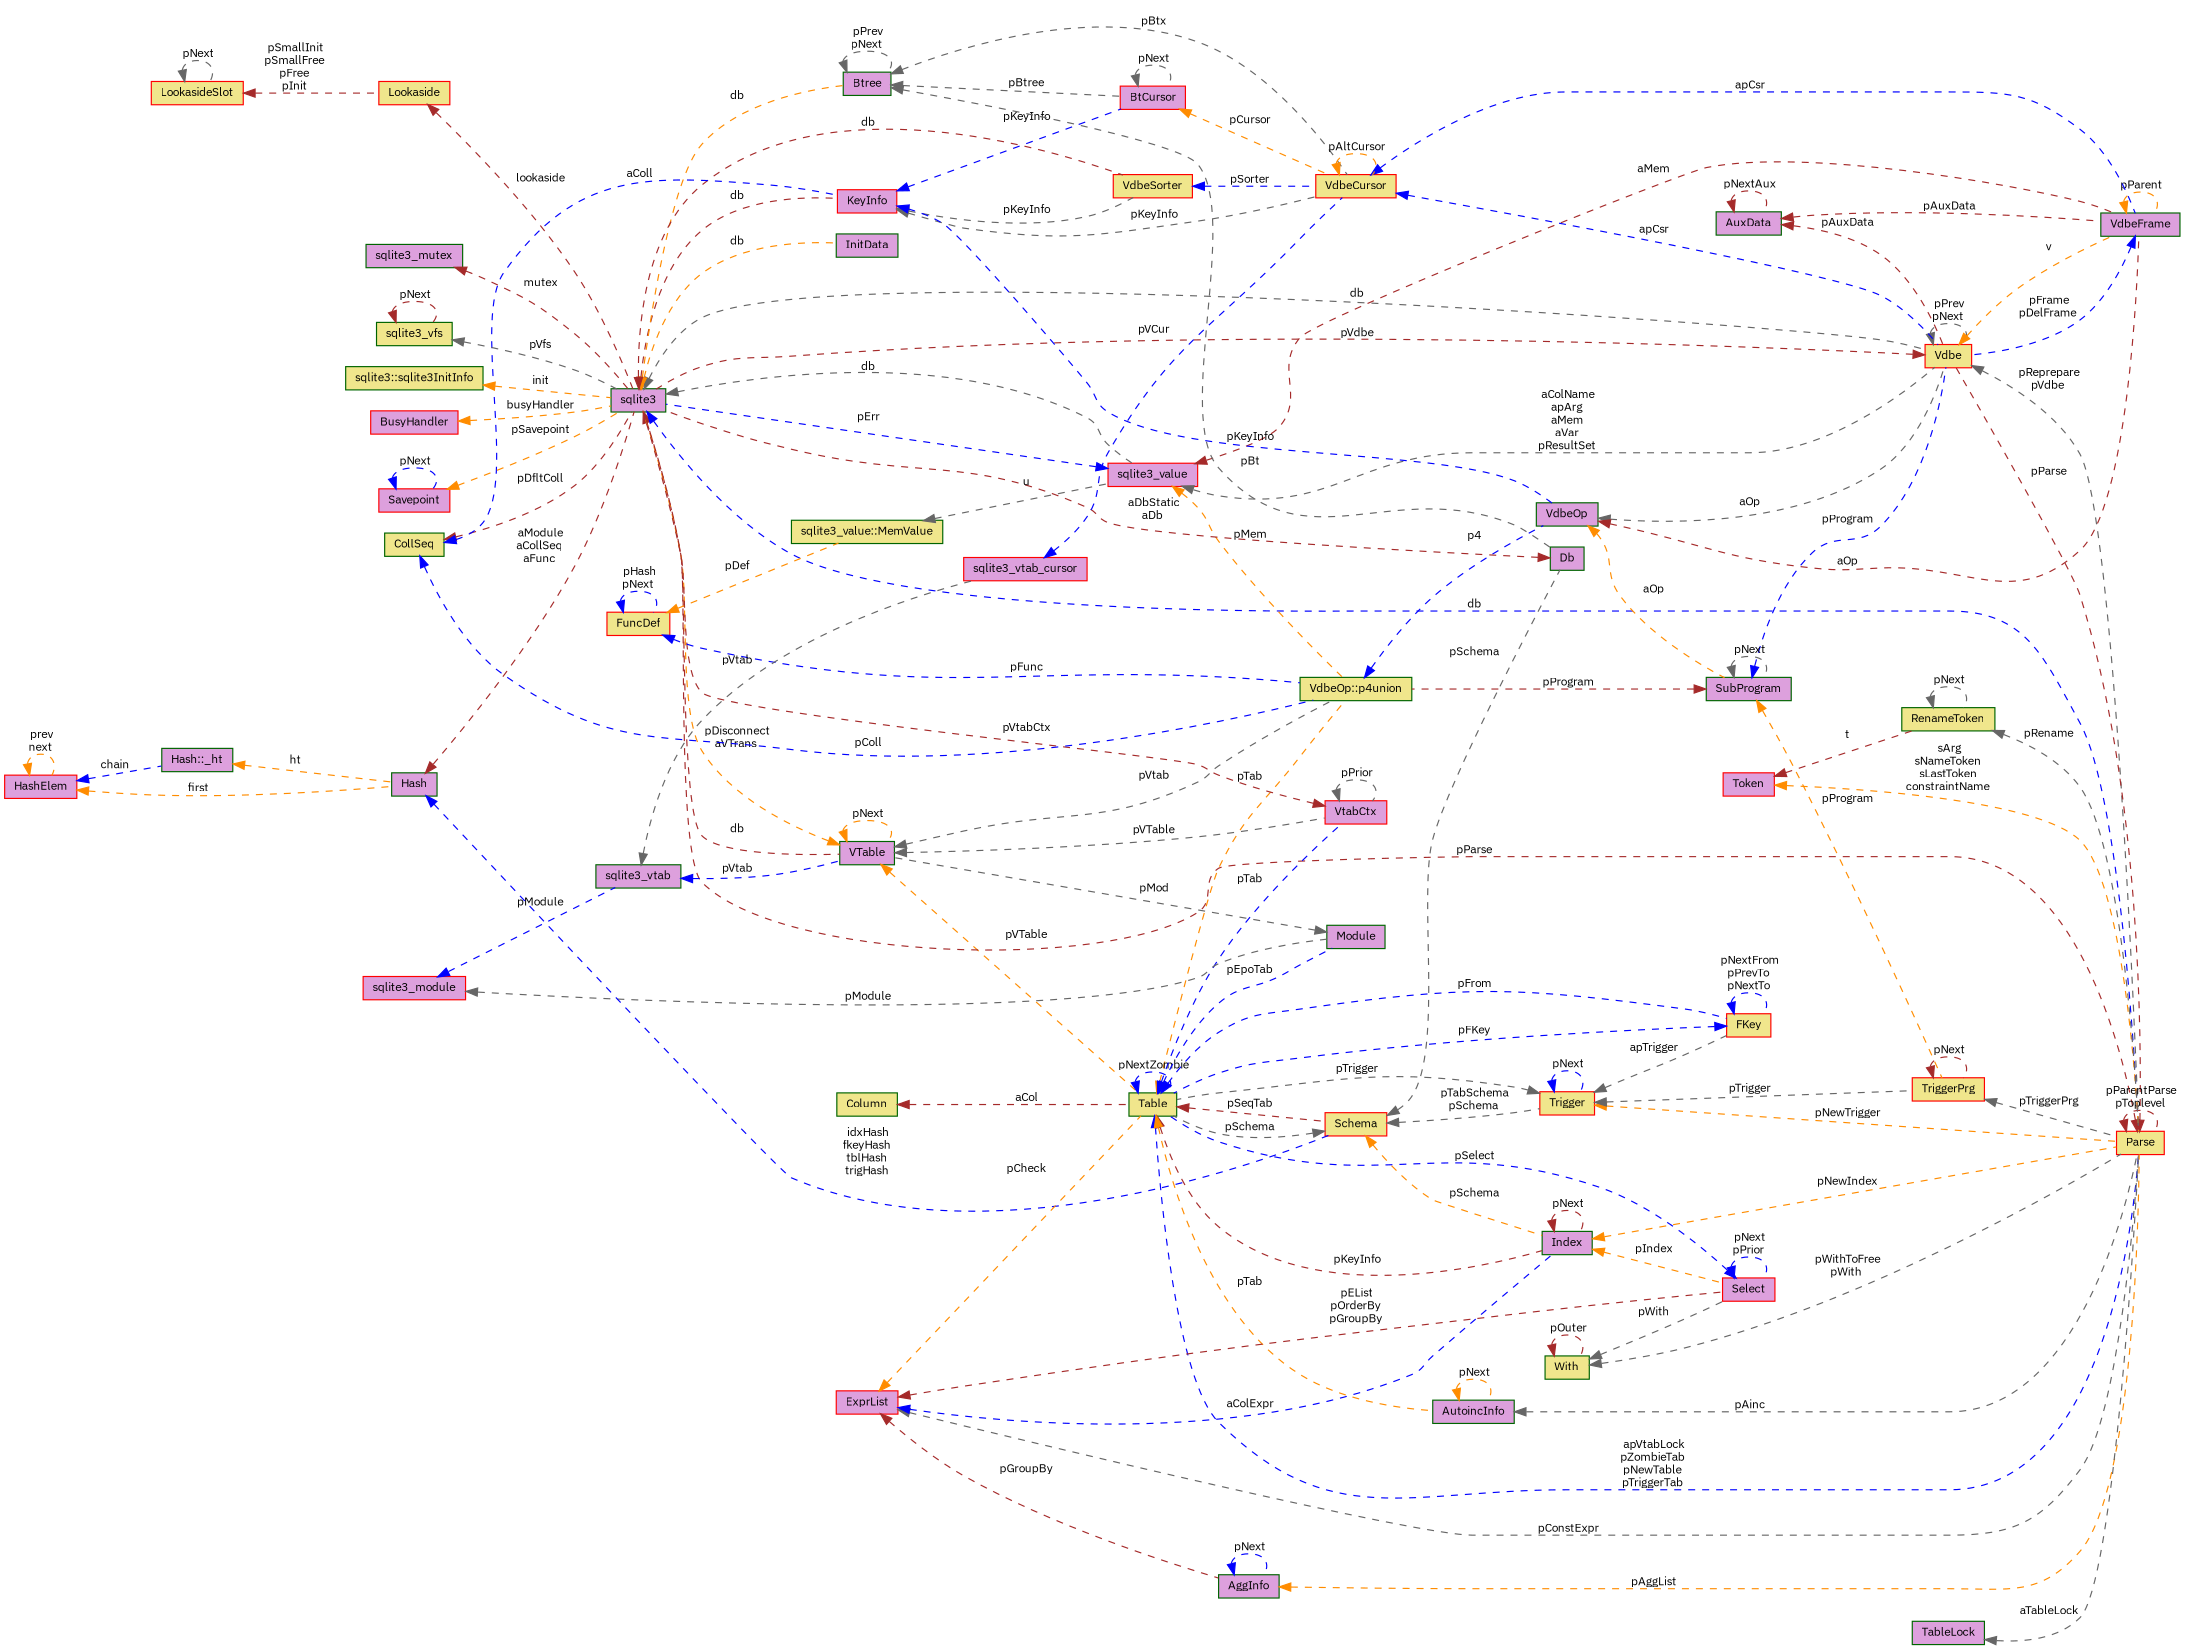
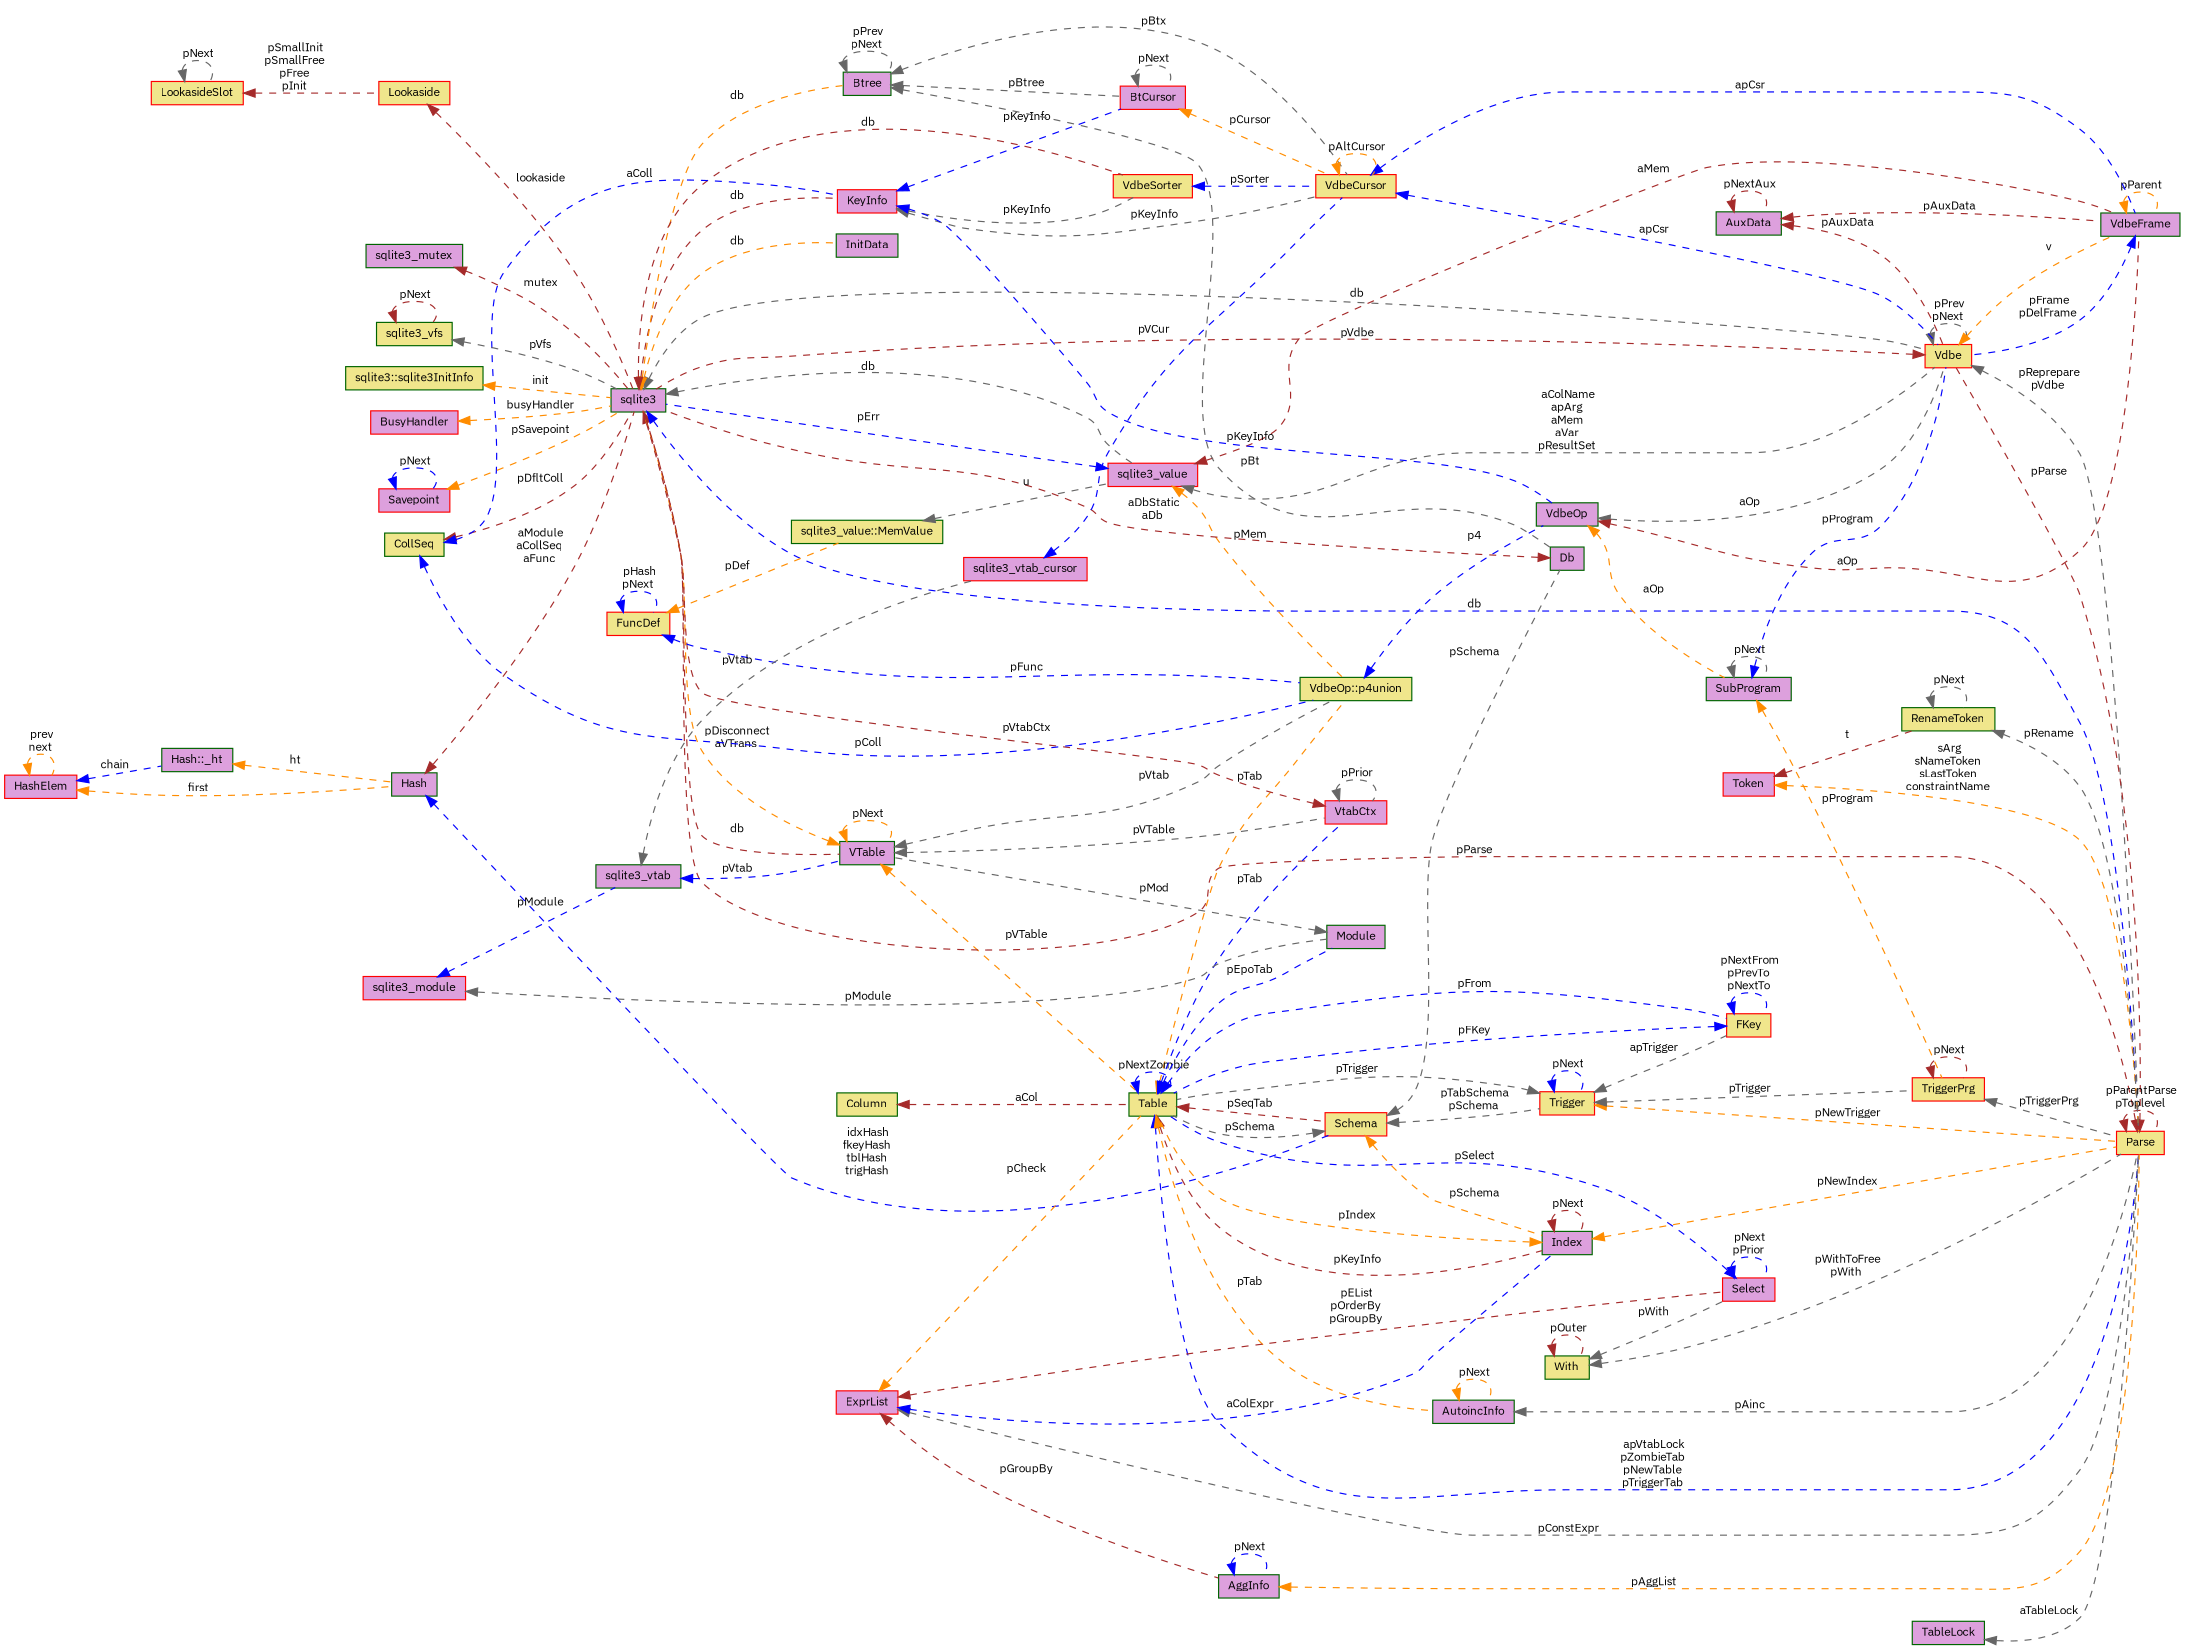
  digraph {
    fontname="IBM Plex Sans"
    rankdir=LR
    node [color=darkgreen fillcolor=plum fontname="IBM Plex Sans" fontsize=10 shape=record style=filled]
    edge [color=gray40 dir=back fontname="IBM Plex Sans" fontsize=10 labelfontname=Helvetica labelfontsize=10 style=dashed]
    n1 [fontcolor=black height=0.2 label=InitData width=0.4]
    n2 [height=0.2 label=sqlite3 width=0.4]
    n3 [color=red fillcolor=khaki height=0.2 label=Vdbe width=0.4]
    n4 [color=red height=0.2 label=sqlite3_value width=0.4]
    n5 [color=red height=0.2 label=KeyInfo width=0.4]
    n6 [height=0.2 label=Btree width=0.4]
    n7 [color=red fillcolor=khaki height=0.2 label=VdbeSorter width=0.4]
    n8 [height=0.2 label=VTable width=0.4]
    n9 [color=red fillcolor=khaki height=0.2 label=Parse width=0.4]
    n10 [height=0.2 label=VdbeFrame width=0.4]
    n11 [fillcolor=khaki height=0.2 label="VdbeOp::p4union" width=0.4]
    n12 [color=red fillcolor=khaki height=0.2 label=VdbeCursor width=0.4]
    n13 [color=red height=0.2 label=BtCursor width=0.4]
    n14 [height=0.2 label=VdbeOp width=0.4]
    n15 [height=0.2 label=Db width=0.4]
    n16 [fillcolor=khaki height=0.2 label=Table width=0.4]
    n17 [color=red height=0.2 label=VtabCtx width=0.4]
    n18 [fillcolor=khaki height=0.2 label="sqlite3_value::MemValue" width=0.4]
    n19 [color=red fillcolor=khaki height=0.2 label=FuncDef width=0.4]
    n20 [height=0.2 label=AuxData width=0.4]
    n21 [fillcolor=khaki height=0.2 label=CollSeq width=0.4]
    n22 [color=red height=0.2 label=sqlite3_vtab_cursor width=0.4]
    n23 [height=0.2 label=sqlite3_vtab width=0.4]
    n24 [color=red height=0.2 label=sqlite3_module width=0.4]
    n25 [height=0.2 label=Module width=0.4]
    n26 [height=0.2 label=SubProgram width=0.4]
    n27 [color=red fillcolor=khaki height=0.2 label=TriggerPrg width=0.4]
    n28 [color=red fillcolor=khaki height=0.2 label=Schema width=0.4]
    n29 [color=red fillcolor=khaki height=0.2 label=FKey width=0.4]
    n30 [height=0.2 label=Index width=0.4]
    n31 [height=0.2 label=AutoincInfo width=0.4]
    n32 [color=red fillcolor=khaki height=0.2 label=Trigger width=0.4]
    n33 [height=0.2 label=Hash width=0.4]
    n34 [height=0.2 label="Hash::_ht" width=0.4]
    n35 [color=red height=0.2 label=HashElem width=0.4]
    n36 [fillcolor=khaki height=0.2 label=Column width=0.4]
    n37 [color=red height=0.2 label=Select width=0.4]
    n38 [fillcolor=khaki height=0.2 label=With width=0.4]
    n39 [color=red height=0.2 label=ExprList width=0.4]
    n40 [height=0.2 label=AggInfo width=0.4]
    n41 [height=0.2 label=TableLock width=0.4]
    n42 [color=red height=0.2 label=Token width=0.4]
    n43 [fillcolor=khaki height=0.2 label=RenameToken width=0.4]
    n44 [color=red height=0.2 label=Savepoint width=0.4]
    n45 [color=red fillcolor=khaki height=0.2 label=Lookaside width=0.4]
    n46 [color=red fillcolor=khaki height=0.2 label=LookasideSlot width=0.4]
    n47 [height=0.2 label=sqlite3_mutex width=0.4]
    n48 [fillcolor=khaki height=0.2 label=sqlite3_vfs width=0.4]
    n49 [fillcolor=khaki height=0.2 label="sqlite3::sqlite3InitInfo" width=0.4]
    n50 [color=red height=0.2 label=BusyHandler width=0.4]
    n2 -> n1 [color=darkorange label=" db"]
    n2 -> n3 [label=" db"]
    n2 -> n4 [label=" db"]
    n2 -> n5 [color=brown label=" db"]
    n2 -> n6 [color=darkorange label=" db"]
    n2 -> n7 [color=brown label=" db"]
    n2 -> n8 [color=brown label=" db"]
    n2 -> n9 [color=blue label=" db"]
    n3 -> n2 [color=brown label=" pVdbe"]
    n3 -> n3 [label=" pPrev\npNext"]
    n3 -> n9 [label=" pReprepare\npVdbe"]
    n3 -> n10 [color=darkorange label=" v"]
    n4 -> n2 [color=blue label=" pErr"]
    n4 -> n3 [label=" aColName\napArg\naMem\naVar\npResultSet"]
    n4 -> n10 [color=brown label=" aMem"]
    n4 -> n11 [color=darkorange label=" pMem"]
    n5 -> n7 [label=" pKeyInfo"]
    n5 -> n12 [label=" pKeyInfo"]
    n5 -> n13 [color=blue label=" pKeyInfo"]
    n5 -> n14 [color=blue label=" pKeyInfo"]
    n6 -> n6 [label=" pPrev\npNext"]
    n6 -> n12 [label=" pBtx"]
    n6 -> n13 [label=" pBtree"]
    n6 -> n15 [label=" pBt"]
    n7 -> n12 [color=blue label=" pSorter"]
    n8 -> n2 [color=darkorange label=" pDisconnect\naVTrans"]
    n8 -> n8 [color=darkorange label=" pNext"]
    n8 -> n11 [label=" pVtab"]
    n8 -> n16 [color=darkorange label=" pVTable"]
    n8 -> n17 [label=" pVTable"]
    n9 -> n2 [color=brown label=" pParse"]
    n9 -> n3 [color=brown label=" pParse"]
    n9 -> n9 [color=brown label=" pParentParse\npToplevel"]
    n10 -> n3 [color=blue label=" pFrame\npDelFrame"]
    n10 -> n10 [color=darkorange label=" pParent"]
    n11 -> n14 [color=blue label=" p4"]
    n12 -> n3 [color=blue label=" apCsr"]
    n12 -> n10 [color=blue label=" apCsr"]
    n12 -> n12 [color=darkorange label=" pAltCursor"]
    n13 -> n12 [color=darkorange label=" pCursor"]
    n13 -> n13 [label=" pNext"]
    n14 -> n3 [label=" aOp"]
    n14 -> n10 [color=brown label=" aOp"]
    n14 -> n26 [color=darkorange label=" aOp"]
    n15 -> n2 [color=brown label=" aDbStatic\naDb"]
    n16 -> n9 [color=blue label=" apVtabLock\npZombieTab\npNewTable\npTriggerTab"]
    n16 -> n11 [color=darkorange label=" pTab"]
    n16 -> n16 [color=blue label=" pNextZombie"]
    n16 -> n17 [color=blue label=" pTab"]
    n16 -> n25 [color=blue label=" pEpoTab"]
    n16 -> n28 [color=brown label=" pSeqTab"]
    n16 -> n29 [color=blue label=" pFrom"]
    n16 -> n30 [color=brown label=" pKeyInfo"]
    n16 -> n31 [color=darkorange label=" pTab"]
    n17 -> n2 [color=brown label=" pVtabCtx"]
    n17 -> n17 [label=" pPrior"]
    n18 -> n4 [label=" u"]
    n19 -> n11 [color=blue label=" pFunc"]
    n19 -> n18 [color=darkorange label=" pDef"]
    n19 -> n19 [color=blue label=" pHash\npNext"]
    n20 -> n3 [color=brown label=" pAuxData"]
    n20 -> n10 [color=brown label=" pAuxData"]
    n20 -> n20 [color=brown label=" pNextAux"]
    n21 -> n2 [color=brown label=" pDfltColl"]
    n21 -> n5 [color=blue label=" aColl"]
    n21 -> n11 [color=blue label=" pColl"]
    n22 -> n12 [color=blue label=" pVCur"]
    n23 -> n8 [color=blue label=" pVtab"]
    n23 -> n22 [label=" pVtab"]
    n24 -> n23 [color=blue label=" pModule"]
    n24 -> n25 [label=" pModule"]
    n25 -> n8 [label=" pMod"]
    n26 -> n3 [color=blue label=" pProgram"]
-   n26 -> n11 [color=brown label=" pProgram"]
    n26 -> n26 [label=" pNext"]
    n26 -> n27 [color=darkorange label=" pProgram"]
    n27 -> n9 [label=" pTriggerPrg"]
    n27 -> n27 [color=brown label=" pNext"]
    n28 -> n15 [label=" pSchema"]
    n28 -> n16 [label=" pSchema"]
    n28 -> n30 [color=darkorange label=" pSchema"]
    n28 -> n32 [label=" pTabSchema\npSchema"]
    n29 -> n16 [color=blue label=" pFKey"]
    n29 -> n29 [color=blue label=" pNextFrom\npPrevTo\npNextTo"]
    n30 -> n9 [color=darkorange label=" pNewIndex"]
-   n30 -> n37 [color=darkorange label=" pIndex"]
+   n30 -> n16 [color=darkorange label=" pIndex"]
    n30 -> n30 [color=brown label=" pNext"]
    n31 -> n9 [label=" pAinc"]
    n31 -> n31 [color=darkorange label=" pNext"]
    n32 -> n9 [color=darkorange label=" pNewTrigger"]
    n32 -> n16 [label=" pTrigger"]
    n32 -> n27 [label=" pTrigger"]
    n32 -> n29 [label=" apTrigger"]
    n32 -> n32 [color=blue label=" pNext"]
    n33 -> n2 [color=brown label=" aModule\naCollSeq\naFunc"]
    n33 -> n28 [color=blue label=" idxHash\nfkeyHash\ntblHash\ntrigHash"]
    n34 -> n33 [color=darkorange label=" ht"]
    n35 -> n33 [color=darkorange label=" first"]
    n35 -> n34 [color=blue label=" chain"]
    n35 -> n35 [color=darkorange label=" prev\nnext"]
    n36 -> n16 [color=brown label=" aCol"]
    n37 -> n16 [color=blue label=" pSelect"]
    n37 -> n37 [color=blue label=" pNext\npPrior"]
    n38 -> n9 [label=" pWithToFree\npWith"]
    n38 -> n37 [label=" pWith"]
    n38 -> n38 [color=brown label=" pOuter"]
    n39 -> n9 [label=" pConstExpr"]
    n39 -> n16 [color=darkorange label=" pCheck"]
    n39 -> n30 [color=blue label=" aColExpr"]
    n39 -> n37 [color=brown label=" pEList\npOrderBy\npGroupBy"]
    n39 -> n40 [color=brown label=" pGroupBy"]
    n40 -> n9 [color=darkorange label=" pAggList"]
    n40 -> n40 [color=blue label=" pNext"]
    n41 -> n9 [label=" aTableLock"]
    n42 -> n9 [color=darkorange label=" sArg\nsNameToken\nsLastToken\nconstraintName"]
    n42 -> n43 [color=brown label=" t"]
    n43 -> n9 [label=" pRename"]
    n43 -> n43 [label=" pNext"]
    n44 -> n2 [color=darkorange label=" pSavepoint"]
    n44 -> n44 [color=blue label=" pNext"]
    n45 -> n2 [color=brown label=" lookaside"]
    n46 -> n45 [color=brown label=" pSmallInit\npSmallFree\npFree\npInit"]
    n46 -> n46 [label=" pNext"]
    n47 -> n2 [color=brown label=" mutex"]
    n48 -> n2 [label=" pVfs"]
    n48 -> n48 [color=brown label=" pNext"]
    n49 -> n2 [color=darkorange label=" init"]
    n50 -> n2 [color=darkorange label=" busyHandler"]
  }
